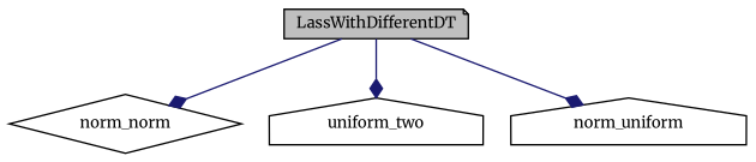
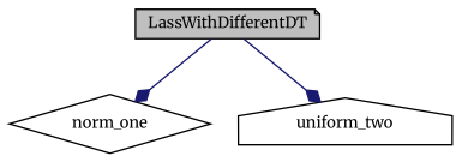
  digraph {
    fontname=Merriweather
    rankdir=TB
    node [color=black fillcolor=white fontname=Merriweather fontsize=10 shape=house style=filled]
    edge [arrowhead=diamond color=midnightblue fontname=Merriweather fontsize=10 labelfontname=Helvetica labelfontsize=10 style=solid]
    n1 [fillcolor=grey75 fontcolor=black height=0.2 label=LassWithDifferentDT shape=note width=0.4]
-   n2 [height=0.2 label=norm_norm shape=diamond width=0.4]
+   n2 [height=0.2 label=norm_one shape=diamond width=0.4]
    n3 [height=0.2 label=uniform_two width=0.4]
-   n4 [height=0.2 label=norm_uniform width=0.4]
    n1 -> n2
    n1 -> n3
-   n1 -> n4
  }
